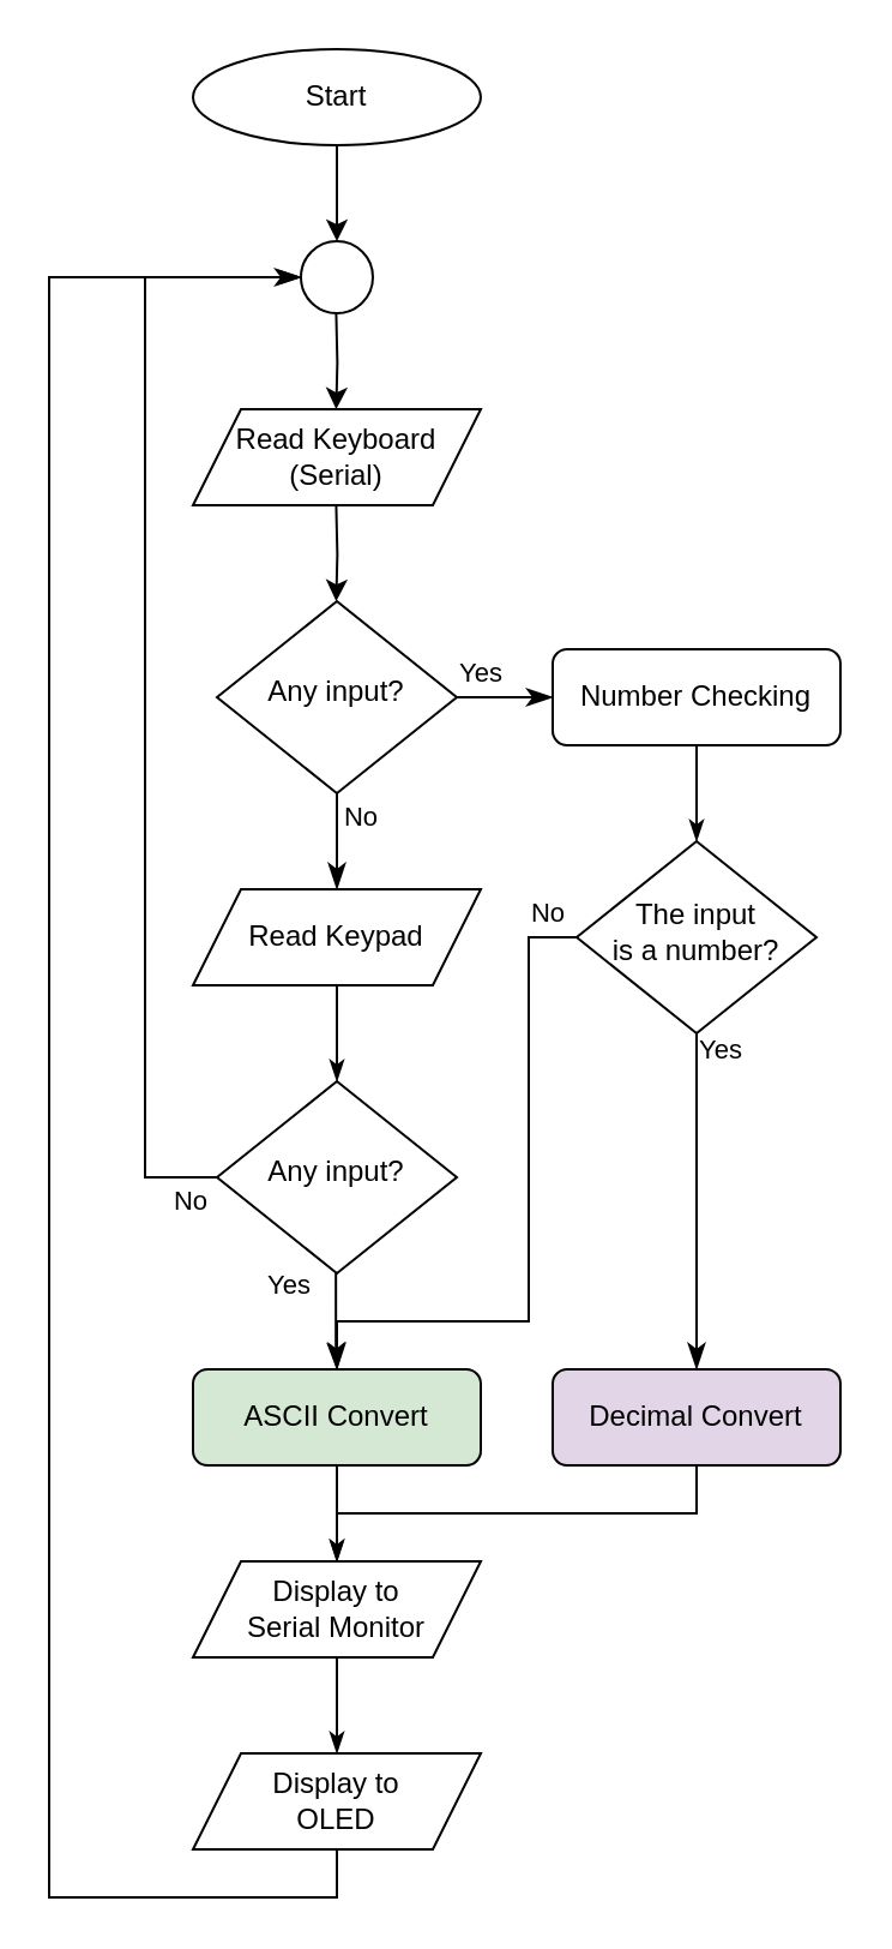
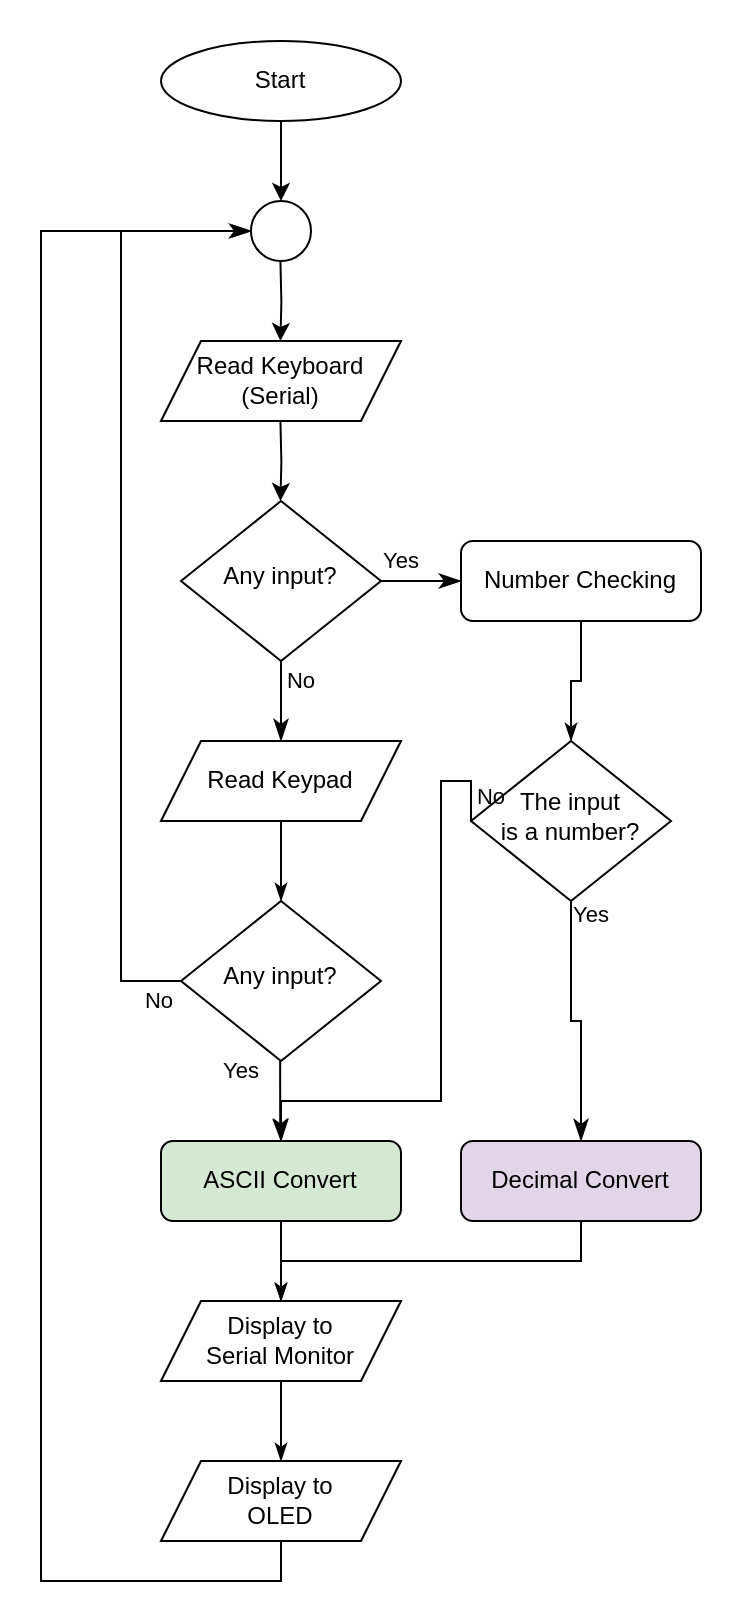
  <mxCell id="0" />
  <mxCell id="1" parent="0" />
  <mxCell id="2" value="No" style="rounded=0;html=1;jettySize=auto;orthogonalLoop=1;fontSize=11;endArrow=classicThin;endFill=1;endSize=8;strokeWidth=1;shadow=0;labelBackgroundColor=none;edgeStyle=orthogonalEdgeStyle;" parent="1" source="4" edge="1"><mxGeometry x="-0.5" y="10" relative="1" as="geometry"><mxPoint as="offset" /><mxPoint x="140" y="370" as="targetPoint" /></mxGeometry></mxCell>
  <mxCell id="3" value="Yes" style="edgeStyle=orthogonalEdgeStyle;rounded=0;html=1;jettySize=auto;orthogonalLoop=1;fontSize=11;endArrow=classicThin;endFill=1;endSize=8;strokeWidth=1;shadow=0;labelBackgroundColor=none;" parent="1" source="4" edge="1"><mxGeometry x="-0.5" y="10" relative="1" as="geometry"><mxPoint as="offset" /><mxPoint x="230" y="290" as="targetPoint" /></mxGeometry></mxCell>
  <mxCell id="4" value="Any input?" style="rhombus;whiteSpace=wrap;html=1;shadow=0;fontFamily=Helvetica;fontSize=12;align=center;strokeWidth=1;spacing=6;spacingTop=-4;" parent="1" vertex="1"><mxGeometry x="90" y="250" width="100" height="80" as="geometry" /></mxCell>
  <mxCell id="5" value="" style="edgeStyle=orthogonalEdgeStyle;rounded=0;orthogonalLoop=1;jettySize=auto;html=1;endArrow=classicThin;endFill=1;" edge="1" parent="1" source="6" target="26"><mxGeometry relative="1" as="geometry" /></mxCell>
  <mxCell id="6" value="ASCII Convert" style="rounded=1;whiteSpace=wrap;html=1;fontSize=12;glass=0;strokeWidth=1;shadow=0;fillColor=#d5e8d4;" parent="1" vertex="1"><mxGeometry x="80" y="570" width="120" height="40" as="geometry" /></mxCell>
  <mxCell id="7" value="" style="edgeStyle=orthogonalEdgeStyle;rounded=0;orthogonalLoop=1;jettySize=auto;html=1;endArrow=classicThin;endFill=1;" edge="1" parent="1" source="8" target="20"><mxGeometry relative="1" as="geometry" /></mxCell>
  <mxCell id="8" value="Number Checking" style="rounded=1;whiteSpace=wrap;html=1;fontSize=12;glass=0;strokeWidth=1;shadow=0;" parent="1" vertex="1"><mxGeometry x="230" y="270" width="120" height="40" as="geometry" /></mxCell>
  <mxCell id="9" value="" style="edgeStyle=orthogonalEdgeStyle;rounded=0;orthogonalLoop=1;jettySize=auto;html=1;" edge="1" parent="1" source="10"><mxGeometry relative="1" as="geometry"><mxPoint x="140" y="100" as="targetPoint" /></mxGeometry></mxCell>
  <mxCell id="10" value="Start" style="ellipse;whiteSpace=wrap;html=1;" vertex="1" parent="1"><mxGeometry x="80" y="20" width="120" height="40" as="geometry" /></mxCell>
  <mxCell id="11" value="" style="ellipse;whiteSpace=wrap;html=1;aspect=fixed;" vertex="1" parent="1"><mxGeometry x="125" y="100" width="30" height="30" as="geometry" /></mxCell>
  <mxCell id="12" value="Read Keyboard (Serial)" style="shape=parallelogram;perimeter=parallelogramPerimeter;whiteSpace=wrap;html=1;fixedSize=1;" vertex="1" parent="1"><mxGeometry x="80" y="170" width="120" height="40" as="geometry" /></mxCell>
  <mxCell id="13" value="" style="edgeStyle=orthogonalEdgeStyle;rounded=0;orthogonalLoop=1;jettySize=auto;html=1;" edge="1" parent="1"><mxGeometry relative="1" as="geometry"><mxPoint x="139.71" y="130" as="sourcePoint" /><mxPoint x="139.71" y="170" as="targetPoint" /></mxGeometry></mxCell>
  <mxCell id="14" value="" style="edgeStyle=orthogonalEdgeStyle;rounded=0;orthogonalLoop=1;jettySize=auto;html=1;" edge="1" parent="1"><mxGeometry relative="1" as="geometry"><mxPoint x="139.71" y="210" as="sourcePoint" /><mxPoint x="139.71" y="250" as="targetPoint" /></mxGeometry></mxCell>
  <mxCell id="15" value="Any input?" style="rhombus;whiteSpace=wrap;html=1;shadow=0;fontFamily=Helvetica;fontSize=12;align=center;strokeWidth=1;spacing=6;spacingTop=-4;" vertex="1" parent="1"><mxGeometry x="90" y="450" width="100" height="80" as="geometry" /></mxCell>
  <mxCell id="16" value="" style="edgeStyle=orthogonalEdgeStyle;rounded=0;orthogonalLoop=1;jettySize=auto;html=1;endArrow=classicThin;endFill=1;" edge="1" parent="1" source="17" target="15"><mxGeometry relative="1" as="geometry" /></mxCell>
  <mxCell id="17" value="Read Keypad" style="shape=parallelogram;perimeter=parallelogramPerimeter;whiteSpace=wrap;html=1;fixedSize=1;" vertex="1" parent="1"><mxGeometry x="80" y="370" width="120" height="40" as="geometry" /></mxCell>
  <mxCell id="18" value="Yes" style="rounded=0;html=1;jettySize=auto;orthogonalLoop=1;fontSize=11;endArrow=classicThin;endFill=1;endSize=8;strokeWidth=1;shadow=0;labelBackgroundColor=none;edgeStyle=orthogonalEdgeStyle;" edge="1" parent="1"><mxGeometry x="-0.737" y="-20" relative="1" as="geometry"><mxPoint as="offset" /><mxPoint x="139.58" y="530" as="sourcePoint" /><mxPoint x="140" y="570" as="targetPoint" /><Array as="points"><mxPoint x="140" y="560" /><mxPoint x="140" y="570" /></Array></mxGeometry></mxCell>
  <mxCell id="19" value="No" style="edgeStyle=orthogonalEdgeStyle;rounded=0;html=1;jettySize=auto;orthogonalLoop=1;fontSize=11;endArrow=classicThin;endFill=1;endSize=8;strokeWidth=1;shadow=0;labelBackgroundColor=none;entryX=0;entryY=0.5;entryDx=0;entryDy=0;" edge="1" parent="1" source="15" target="11"><mxGeometry x="-0.955" y="10" relative="1" as="geometry"><mxPoint as="offset" /><mxPoint x="-20" y="450" as="sourcePoint" /><mxPoint x="20" y="450" as="targetPoint" /><Array as="points"><mxPoint x="60" y="490" /><mxPoint x="60" y="115" /></Array></mxGeometry></mxCell>
- <mxCell id="20" value="The input &lt;br&gt;is a number?" style="rhombus;whiteSpace=wrap;html=1;shadow=0;fontFamily=Helvetica;fontSize=12;align=center;strokeWidth=1;spacing=6;spacingTop=-4;" vertex="1" parent="1"><mxGeometry x="240" y="350" width="100" height="80" as="geometry" /></mxCell>
+ <mxCell id="20" value="The input &lt;br&gt;is a number?" style="rhombus;whiteSpace=wrap;html=1;shadow=0;fontFamily=Helvetica;fontSize=12;align=center;strokeWidth=1;spacing=6;spacingTop=-4;" vertex="1" parent="1"><mxGeometry x="235" y="370" width="100" height="80" as="geometry" /></mxCell>
  <mxCell id="21" value="No" style="rounded=0;html=1;jettySize=auto;orthogonalLoop=1;fontSize=11;endArrow=classicThin;endFill=1;endSize=8;strokeWidth=1;shadow=0;labelBackgroundColor=none;edgeStyle=orthogonalEdgeStyle;entryX=0.5;entryY=0;entryDx=0;entryDy=0;exitX=0;exitY=0.5;exitDx=0;exitDy=0;" edge="1" parent="1" source="20" target="6"><mxGeometry x="-0.917" y="-10" relative="1" as="geometry"><mxPoint as="offset" /><mxPoint x="290" y="430" as="sourcePoint" /><mxPoint x="310.42" y="516" as="targetPoint" /><Array as="points"><mxPoint x="220" y="390" /><mxPoint x="220" y="550" /><mxPoint x="140" y="550" /></Array></mxGeometry></mxCell>
  <mxCell id="22" value="Yes" style="rounded=0;html=1;jettySize=auto;orthogonalLoop=1;fontSize=11;endArrow=classicThin;endFill=1;endSize=8;strokeWidth=1;shadow=0;labelBackgroundColor=none;edgeStyle=orthogonalEdgeStyle;exitX=0.5;exitY=1;exitDx=0;exitDy=0;entryX=0.5;entryY=0;entryDx=0;entryDy=0;" edge="1" parent="1" source="20" target="24"><mxGeometry x="-0.895" y="10" relative="1" as="geometry"><mxPoint as="offset" /><mxPoint x="149.58" y="540" as="sourcePoint" /><mxPoint x="300" y="570" as="targetPoint" /><Array as="points" /></mxGeometry></mxCell>
  <mxCell id="23" value="" style="edgeStyle=orthogonalEdgeStyle;rounded=0;orthogonalLoop=1;jettySize=auto;html=1;endArrow=classicThin;endFill=1;" edge="1" parent="1" source="24" target="26"><mxGeometry relative="1" as="geometry"><Array as="points"><mxPoint x="290" y="630" /><mxPoint x="140" y="630" /></Array></mxGeometry></mxCell>
  <mxCell id="24" value="Decimal Convert" style="rounded=1;whiteSpace=wrap;html=1;fontSize=12;glass=0;strokeWidth=1;shadow=0;fillColor=#e1d5e7;" vertex="1" parent="1"><mxGeometry x="230" y="570" width="120" height="40" as="geometry" /></mxCell>
  <mxCell id="25" value="" style="edgeStyle=orthogonalEdgeStyle;rounded=0;orthogonalLoop=1;jettySize=auto;html=1;endArrow=classicThin;endFill=1;" edge="1" parent="1" source="26" target="27"><mxGeometry relative="1" as="geometry" /></mxCell>
  <mxCell id="26" value="Display to &lt;br&gt;Serial Monitor" style="shape=parallelogram;perimeter=parallelogramPerimeter;whiteSpace=wrap;html=1;fixedSize=1;" vertex="1" parent="1"><mxGeometry x="80" y="650" width="120" height="40" as="geometry" /></mxCell>
  <mxCell id="27" value="Display to &lt;br&gt;OLED" style="shape=parallelogram;perimeter=parallelogramPerimeter;whiteSpace=wrap;html=1;fixedSize=1;" vertex="1" parent="1"><mxGeometry x="80" y="730" width="120" height="40" as="geometry" /></mxCell>
  <mxCell id="28" value="" style="edgeStyle=orthogonalEdgeStyle;rounded=0;orthogonalLoop=1;jettySize=auto;html=1;endArrow=classicThin;endFill=1;exitX=0.5;exitY=1;exitDx=0;exitDy=0;entryX=0;entryY=0.5;entryDx=0;entryDy=0;" edge="1" parent="1" source="27" target="11"><mxGeometry relative="1" as="geometry"><mxPoint x="150" y="700" as="sourcePoint" /><mxPoint x="20" y="310" as="targetPoint" /><Array as="points"><mxPoint x="140" y="790" /><mxPoint x="20" y="790" /><mxPoint x="20" y="115" /></Array></mxGeometry></mxCell>
